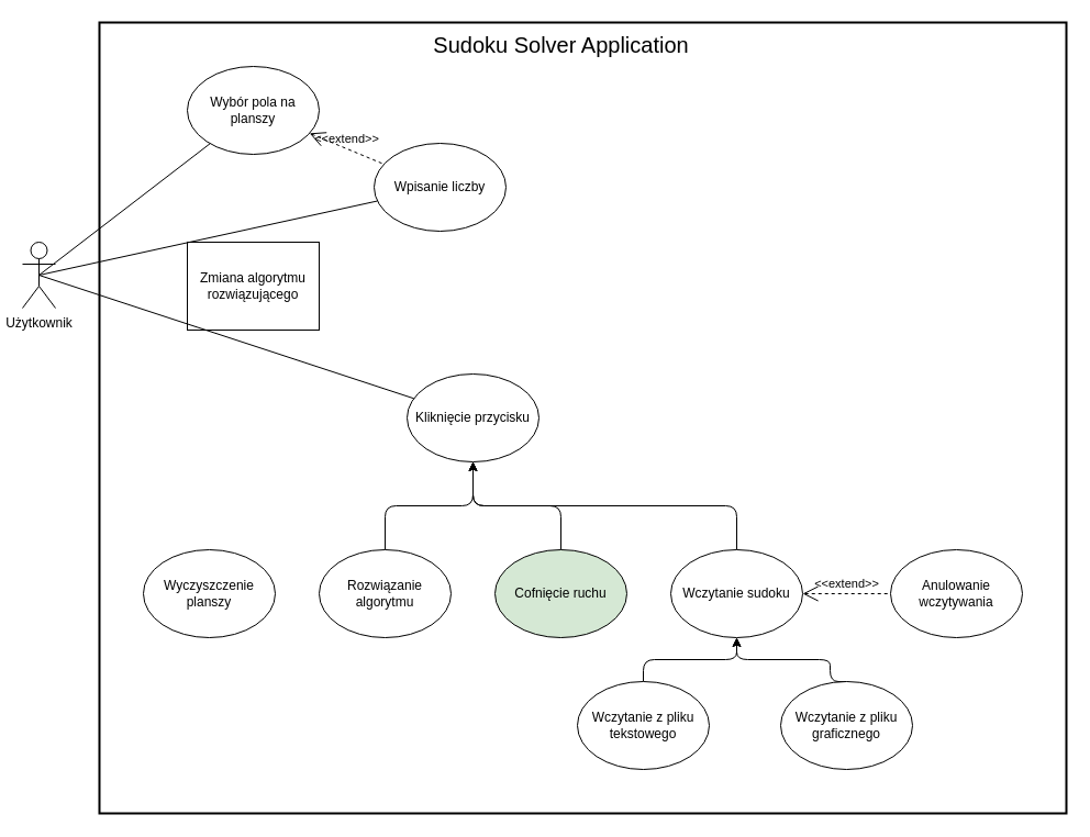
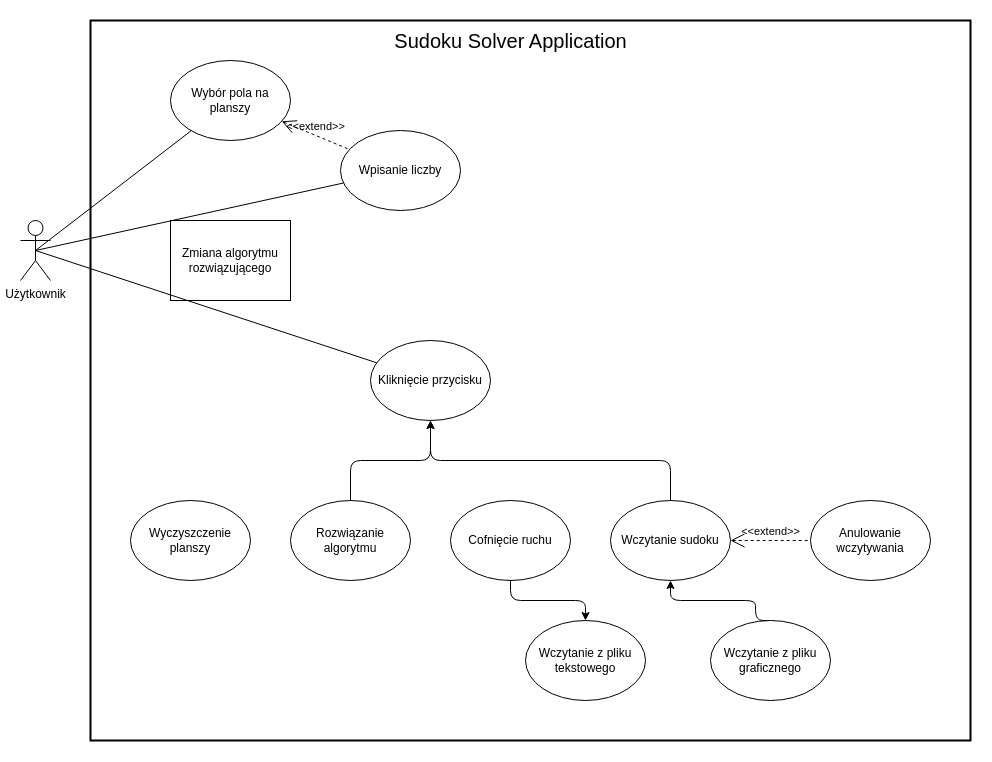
  <mxCell id="0" />
  <mxCell id="1" parent="0" />
  <mxCell id="2" value="Użytkownik" style="shape=umlActor;verticalLabelPosition=bottom;labelBackgroundColor=#ffffff;verticalAlign=top;html=1;outlineConnect=0;" vertex="1" parent="1"><mxGeometry x="20" y="220" width="30" height="60" as="geometry" /></mxCell>
  <mxCell id="3" value="Kliknięcie przycisku" style="ellipse;whiteSpace=wrap;html=1;" vertex="1" parent="1"><mxGeometry x="370" y="340" width="120" height="80" as="geometry" /></mxCell>
  <mxCell id="4" value="Wpisanie liczby" style="ellipse;whiteSpace=wrap;html=1;" vertex="1" parent="1"><mxGeometry x="340" y="130" width="120" height="80" as="geometry" /></mxCell>
  <mxCell id="5" value="Wybór pola na planszy" style="ellipse;whiteSpace=wrap;html=1;" vertex="1" parent="1"><mxGeometry x="170" width="120" height="80" as="geometry" y="60" /></mxCell>
  <mxCell id="6" value="Zmiana algorytmu rozwiązującego" style="whiteSpace=wrap;html=1;rounded=0;" vertex="1" parent="1"><mxGeometry x="170" y="220" width="120" height="80" as="geometry" /></mxCell>
- <mxCell id="7" value="" style="edgeStyle=orthogonalEdgeStyle;rounded=1;orthogonalLoop=1;jettySize=auto;html=1;exitX=0.5;exitY=0;exitDx=0;exitDy=0;" edge="1" parent="1" source="8" target="10"><mxGeometry relative="1" as="geometry" /></mxCell>
  <mxCell id="8" value="Wczytanie z pliku tekstowego" style="ellipse;whiteSpace=wrap;html=1;" vertex="1" parent="1"><mxGeometry x="525" y="620" width="120" height="80" as="geometry" /></mxCell>
  <mxCell id="9" style="edgeStyle=orthogonalEdgeStyle;rounded=1;orthogonalLoop=1;jettySize=auto;html=1;" edge="1" parent="1" source="10" target="3"><mxGeometry relative="1" as="geometry"><Array as="points"><mxPoint x="670" y="460" /><mxPoint x="430" y="460" /></Array></mxGeometry></mxCell>
  <mxCell id="10" value="Wczytanie sudoku" style="ellipse;whiteSpace=wrap;html=1;" vertex="1" parent="1"><mxGeometry x="610" y="500" width="120" height="80" as="geometry" /></mxCell>
  <mxCell id="11" style="edgeStyle=orthogonalEdgeStyle;rounded=1;orthogonalLoop=1;jettySize=auto;html=1;entryX=0.5;entryY=1;entryDx=0;entryDy=0;exitX=0.5;exitY=0;exitDx=0;exitDy=0;" edge="1" parent="1" source="12" target="10"><mxGeometry relative="1" as="geometry"><mxPoint x="830" y="630" as="targetPoint" /><Array as="points"><mxPoint x="755" y="600" /><mxPoint x="670" y="600" /></Array></mxGeometry></mxCell>
  <mxCell id="12" value="Wczytanie z pliku graficznego" style="ellipse;whiteSpace=wrap;html=1;" vertex="1" parent="1"><mxGeometry x="710" y="620" width="120" height="80" as="geometry" /></mxCell>
  <mxCell id="13" value="Wyczyszczenie planszy" style="ellipse;whiteSpace=wrap;html=1;" vertex="1" parent="1"><mxGeometry x="130" y="500" width="120" height="80" as="geometry" /></mxCell>
  <mxCell id="14" style="edgeStyle=orthogonalEdgeStyle;rounded=1;orthogonalLoop=1;jettySize=auto;html=1;" edge="1" parent="1" source="15" target="3"><mxGeometry relative="1" as="geometry" /></mxCell>
  <mxCell id="15" value="Rozwiązanie algorytmu" style="ellipse;whiteSpace=wrap;html=1;" vertex="1" parent="1"><mxGeometry x="290" y="500" width="120" height="80" as="geometry" /></mxCell>
- <mxCell id="16" style="edgeStyle=orthogonalEdgeStyle;rounded=1;orthogonalLoop=1;jettySize=auto;html=1;entryX=0.5;entryY=1;entryDx=0;entryDy=0;" edge="1" parent="1" source="17" target="3"><mxGeometry relative="1" as="geometry" /></mxCell>
- <mxCell id="17" value="Cofnięcie ruchu" style="ellipse;whiteSpace=wrap;html=1;fillColor=#d5e8d4;" vertex="1" parent="1"><mxGeometry x="450" y="500" width="120" height="80" as="geometry" /></mxCell>
+ <mxCell id="16" style="edgeStyle=orthogonalEdgeStyle;rounded=1;orthogonalLoop=1;jettySize=auto;html=1;" edge="1" parent="1" source="17" target="8"><mxGeometry relative="1" as="geometry" /></mxCell>
+ <mxCell id="17" value="Cofnięcie ruchu" style="ellipse;whiteSpace=wrap;html=1;" vertex="1" parent="1"><mxGeometry x="450" y="500" width="120" height="80" as="geometry" /></mxCell>
  <mxCell id="18" value="Anulowanie wczytywania" style="ellipse;whiteSpace=wrap;html=1;" vertex="1" parent="1"><mxGeometry x="810" y="500" width="120" height="80" as="geometry" /></mxCell>
  <mxCell id="19" value="&amp;lt;&amp;lt;extend&amp;gt;&amp;gt;" style="edgeStyle=none;html=1;startArrow=open;endArrow=none;startSize=12;verticalAlign=bottom;dashed=1;labelBackgroundColor=none;entryX=0;entryY=0.5;entryDx=0;entryDy=0;exitX=1;exitY=0.5;exitDx=0;exitDy=0;" edge="1" parent="1" source="10" target="18"><mxGeometry width="160" relative="1" as="geometry"><mxPoint x="720" y="450" as="sourcePoint" /><mxPoint x="880" y="450" as="targetPoint" /></mxGeometry></mxCell>
  <mxCell id="20" value="&amp;lt;&amp;lt;extend&amp;gt;&amp;gt;" style="edgeStyle=none;html=1;startArrow=open;endArrow=none;startSize=12;verticalAlign=bottom;dashed=1;labelBackgroundColor=none;" edge="1" parent="1" source="5" target="4"><mxGeometry width="160" relative="1" as="geometry"><mxPoint x="330" y="100" as="sourcePoint" /><mxPoint x="490" y="100" as="targetPoint" /></mxGeometry></mxCell>
  <mxCell id="21" value="" style="endArrow=none;html=1;exitX=0.5;exitY=0.5;exitDx=0;exitDy=0;exitPerimeter=0;" edge="1" parent="1" source="2" target="5"><mxGeometry width="50" height="50" relative="1" as="geometry"><mxPoint x="90" y="370" as="sourcePoint" /><mxPoint x="140" y="320" as="targetPoint" /></mxGeometry></mxCell>
  <mxCell id="22" value="" style="endArrow=none;html=1;exitX=0.5;exitY=0.5;exitDx=0;exitDy=0;exitPerimeter=0;" edge="1" parent="1" source="2" target="3"><mxGeometry width="50" height="50" relative="1" as="geometry"><mxPoint x="150" y="400" as="sourcePoint" /><mxPoint x="200" y="350" as="targetPoint" /></mxGeometry></mxCell>
  <mxCell id="23" value="" style="endArrow=none;html=1;exitX=0.5;exitY=0.5;exitDx=0;exitDy=0;exitPerimeter=0;" edge="1" parent="1" source="2" target="4"><mxGeometry width="50" height="50" relative="1" as="geometry"><mxPoint x="170" y="210" as="sourcePoint" /><mxPoint x="220" y="160" as="targetPoint" /></mxGeometry></mxCell>
  <mxCell id="24" value="" style="rounded=0;whiteSpace=wrap;html=1;fillColor=none;strokeColor=#000000;strokeWidth=2;" vertex="1" parent="1"><mxGeometry x="90" y="20" width="880" height="720" as="geometry" /></mxCell>
  <mxCell id="25" value="&lt;font style=&quot;font-size: 20px&quot;&gt;Sudoku Solver Application&lt;/font&gt;" style="text;html=1;align=center;verticalAlign=middle;resizable=0;points=[];autosize=1;fontSize=13;" vertex="1" parent="1"><mxGeometry x="385" y="30" width="250" height="20" as="geometry" /></mxCell>
